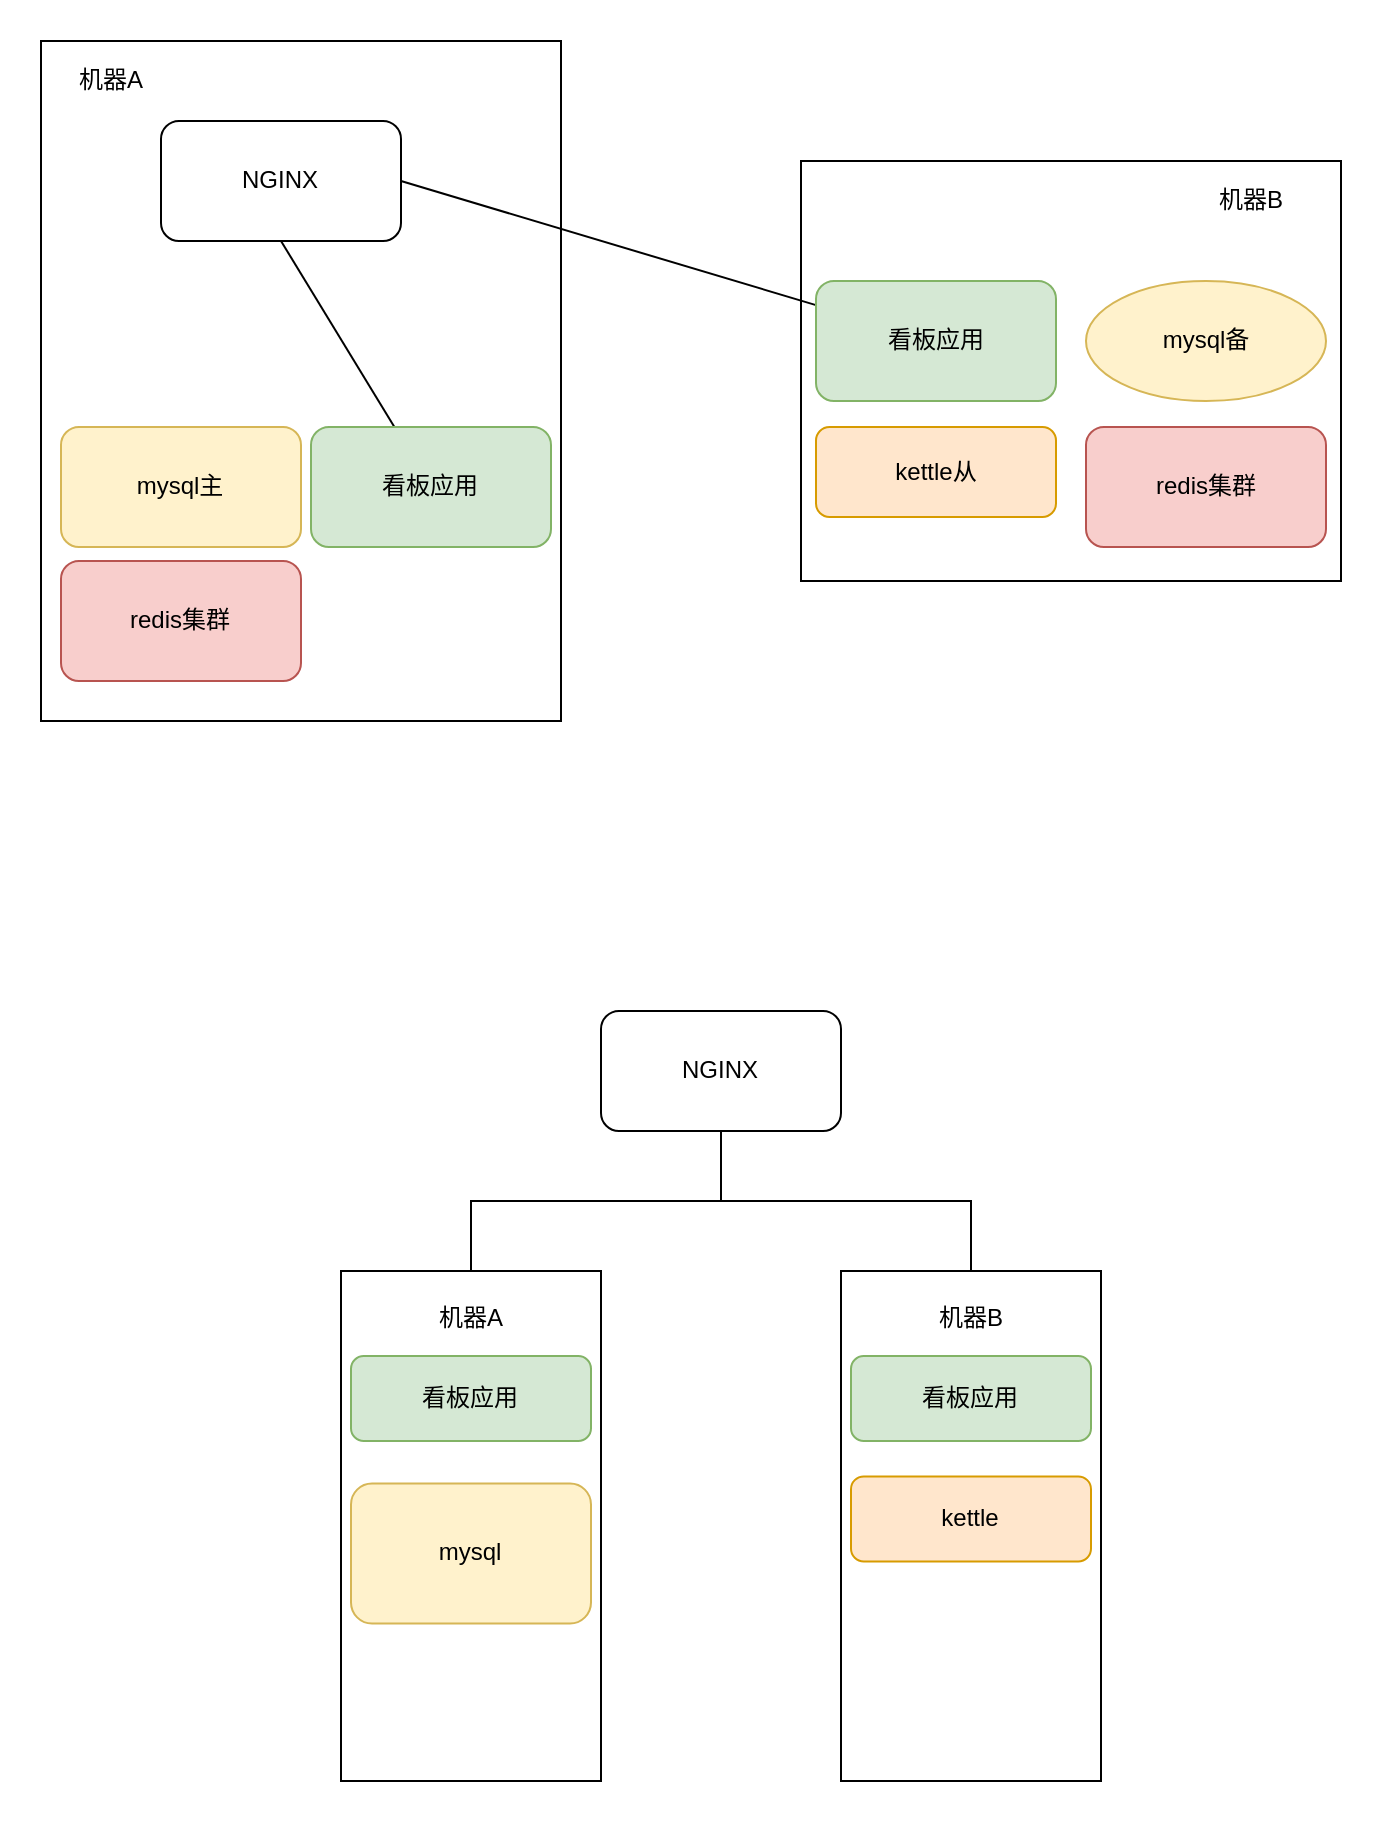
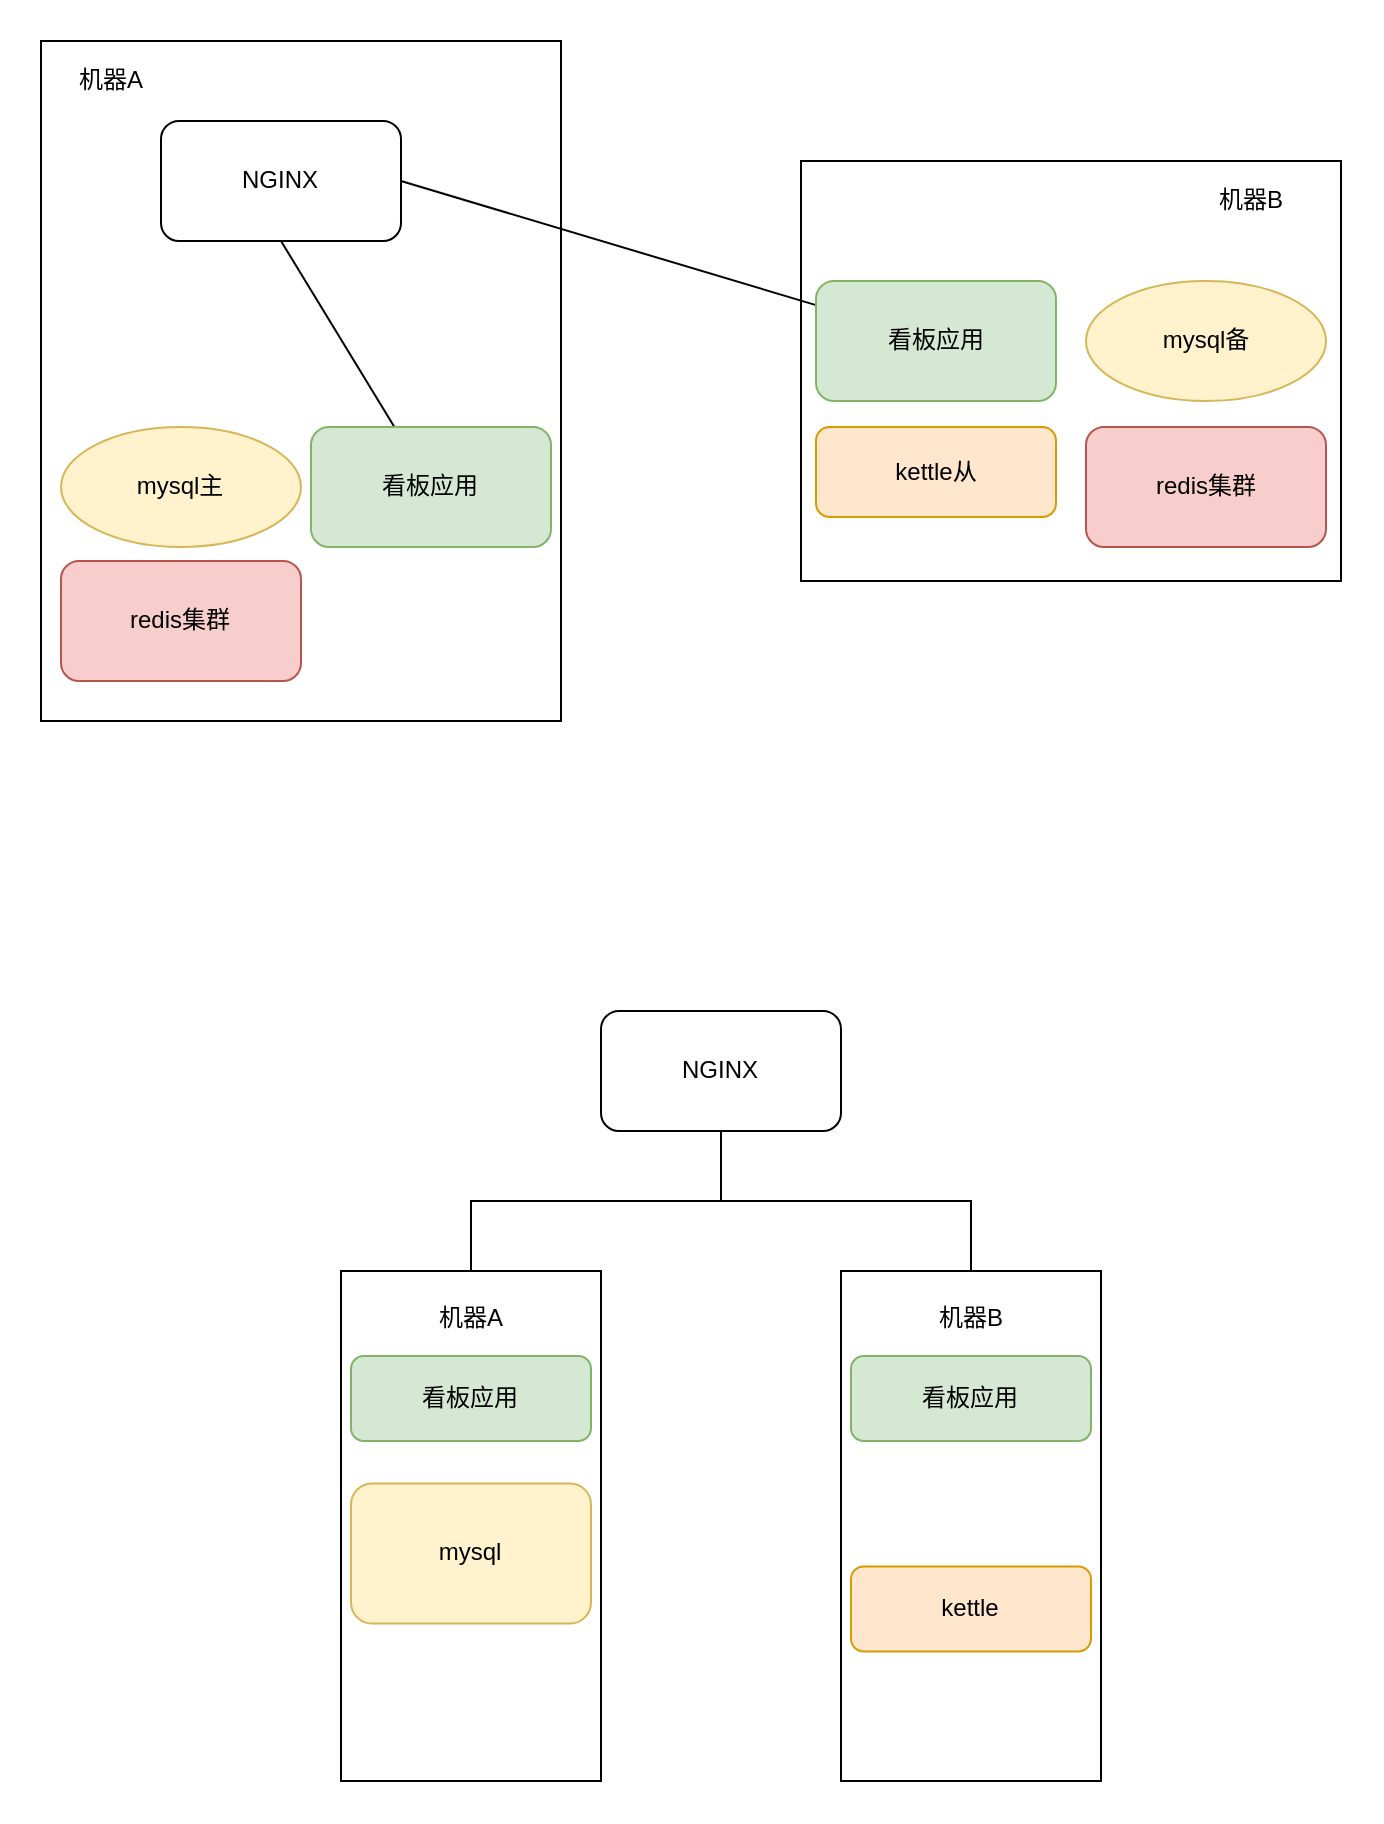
  <mxCell id="0" />
  <mxCell id="1" parent="0" />
  <mxCell id="2" value="" style="group" vertex="1" connectable="0" parent="1"><mxGeometry x="170" y="635" width="130" height="255" as="geometry" /></mxCell>
  <mxCell id="3" value="" style="rounded=0;whiteSpace=wrap;html=1;" vertex="1" parent="2"><mxGeometry width="130" height="255" as="geometry" /></mxCell>
  <mxCell id="4" value="mysql" style="rounded=1;whiteSpace=wrap;html=1;fillColor=#fff2cc;strokeColor=#d6b656;" vertex="1" parent="2"><mxGeometry x="5" y="106.25" width="120" height="70" as="geometry" /></mxCell>
  <mxCell id="5" value="看板应用" style="rounded=1;whiteSpace=wrap;html=1;fillColor=#d5e8d4;strokeColor=#82b366;" vertex="1" parent="2"><mxGeometry x="5" y="42.5" width="120" height="42.5" as="geometry" /></mxCell>
  <mxCell id="6" value="机器A" style="text;html=1;align=center;verticalAlign=middle;resizable=0;points=[];autosize=1;" vertex="1" parent="2"><mxGeometry x="40" y="14.167" width="50" height="20" as="geometry" /></mxCell>
  <mxCell id="7" value="NGINX" style="rounded=1;whiteSpace=wrap;html=1;" vertex="1" parent="1"><mxGeometry x="300" y="505" width="120" height="60" as="geometry" /></mxCell>
  <mxCell id="8" style="edgeStyle=orthogonalEdgeStyle;rounded=0;orthogonalLoop=1;jettySize=auto;html=1;entryX=0.5;entryY=1;entryDx=0;entryDy=0;endArrow=none;endFill=0;" edge="1" parent="1" source="3" target="7"><mxGeometry relative="1" as="geometry" /></mxCell>
  <mxCell id="9" value="" style="group" vertex="1" connectable="0" parent="1"><mxGeometry x="420" y="635" width="130" height="255" as="geometry" /></mxCell>
  <mxCell id="10" value="" style="rounded=0;whiteSpace=wrap;html=1;" vertex="1" parent="9"><mxGeometry width="130" height="255" as="geometry" /></mxCell>
  <mxCell id="11" value="看板应用" style="rounded=1;whiteSpace=wrap;html=1;fillColor=#d5e8d4;strokeColor=#82b366;" vertex="1" parent="9"><mxGeometry x="5" y="42.5" width="120" height="42.5" as="geometry" /></mxCell>
  <mxCell id="12" value="机器B" style="text;html=1;align=center;verticalAlign=middle;resizable=0;points=[];autosize=1;" vertex="1" parent="9"><mxGeometry x="40" y="14.167" width="50" height="20" as="geometry" /></mxCell>
- <mxCell id="13" value="kettle" style="rounded=1;whiteSpace=wrap;html=1;fillColor=#ffe6cc;strokeColor=#d79b00;" vertex="1" parent="9"><mxGeometry x="5" y="102.708" width="120" height="42.5" as="geometry" /></mxCell>
+ <mxCell id="13" value="kettle" style="rounded=1;whiteSpace=wrap;html=1;fillColor=#ffe6cc;strokeColor=#d79b00;" vertex="1" parent="9"><mxGeometry x="5" y="147.708" width="120" height="42.5" as="geometry" /></mxCell>
  <mxCell id="14" style="edgeStyle=orthogonalEdgeStyle;rounded=0;orthogonalLoop=1;jettySize=auto;html=1;endArrow=none;endFill=0;" edge="1" parent="1" source="10" target="7"><mxGeometry relative="1" as="geometry" /></mxCell>
  <mxCell id="15" value="机器A" style="text;html=1;align=center;verticalAlign=middle;resizable=0;points=[];autosize=1;" vertex="1" parent="1"><mxGeometry x="190" y="30" width="50" height="20" as="geometry" /></mxCell>
  <mxCell id="16" value="" style="rounded=0;whiteSpace=wrap;html=1;" vertex="1" parent="1"><mxGeometry x="20" y="20" width="260" height="340" as="geometry" /></mxCell>
- <mxCell id="17" value="mysql主" style="rounded=1;whiteSpace=wrap;html=1;fillColor=#fff2cc;strokeColor=#d6b656;" vertex="1" parent="1"><mxGeometry y="213" width="120" height="60" as="geometry" x="30" /></mxCell>
+ <mxCell id="17" value="mysql主" style="ellipse;whiteSpace=wrap;html=1;fillColor=#fff2cc;strokeColor=#d6b656;" vertex="1" parent="1"><mxGeometry y="213" width="120" height="60" as="geometry" x="30" /></mxCell>
  <mxCell id="18" style="rounded=0;orthogonalLoop=1;jettySize=auto;html=1;entryX=0.5;entryY=1;entryDx=0;entryDy=0;endArrow=none;endFill=0;" edge="1" parent="1" source="19" target="21"><mxGeometry relative="1" as="geometry" /></mxCell>
  <mxCell id="19" value="看板应用" style="rounded=1;whiteSpace=wrap;html=1;fillColor=#d5e8d4;strokeColor=#82b366;" vertex="1" parent="1"><mxGeometry x="155" y="213" width="120" height="60" as="geometry" /></mxCell>
  <mxCell id="20" value="redis集群" style="rounded=1;whiteSpace=wrap;html=1;fillColor=#f8cecc;strokeColor=#b85450;" vertex="1" parent="1"><mxGeometry y="280" width="120" height="60" as="geometry" x="30" /></mxCell>
  <mxCell id="21" value="NGINX" style="rounded=1;whiteSpace=wrap;html=1;" vertex="1" parent="1"><mxGeometry x="80" y="60" width="120" height="60" as="geometry" /></mxCell>
  <mxCell id="22" value="" style="rounded=0;whiteSpace=wrap;html=1;" vertex="1" parent="1"><mxGeometry x="400" y="80" width="270" height="210" as="geometry" /></mxCell>
  <mxCell id="23" value="kettle从" style="rounded=1;whiteSpace=wrap;html=1;fillColor=#ffe6cc;strokeColor=#d79b00;" vertex="1" parent="1"><mxGeometry x="407.5" y="213" width="120" height="45" as="geometry" /></mxCell>
  <mxCell id="24" value="mysql备" style="ellipse;whiteSpace=wrap;html=1;fillColor=#fff2cc;strokeColor=#d6b656;" vertex="1" parent="1"><mxGeometry x="542.5" y="140" width="120" height="60" as="geometry" /></mxCell>
  <mxCell id="25" style="rounded=0;orthogonalLoop=1;jettySize=auto;html=1;entryX=1;entryY=0.5;entryDx=0;entryDy=0;endArrow=none;endFill=0;" edge="1" parent="1" source="26" target="21"><mxGeometry relative="1" as="geometry" /></mxCell>
  <mxCell id="26" value="看板应用" style="rounded=1;whiteSpace=wrap;html=1;fillColor=#d5e8d4;strokeColor=#82b366;" vertex="1" parent="1"><mxGeometry x="407.5" y="140" width="120" height="60" as="geometry" /></mxCell>
  <mxCell id="27" value="redis集群" style="rounded=1;whiteSpace=wrap;html=1;fillColor=#f8cecc;strokeColor=#b85450;" vertex="1" parent="1"><mxGeometry x="542.5" y="213" width="120" height="60" as="geometry" /></mxCell>
  <mxCell id="28" value="机器B" style="text;html=1;align=center;verticalAlign=middle;resizable=0;points=[];autosize=1;" vertex="1" parent="1"><mxGeometry x="600" y="90" width="50" height="20" as="geometry" /></mxCell>
  <mxCell id="29" value="机器A" style="text;html=1;align=center;verticalAlign=middle;resizable=0;points=[];autosize=1;" vertex="1" parent="1"><mxGeometry y="30" width="50" height="20" as="geometry" x="30" /></mxCell>
